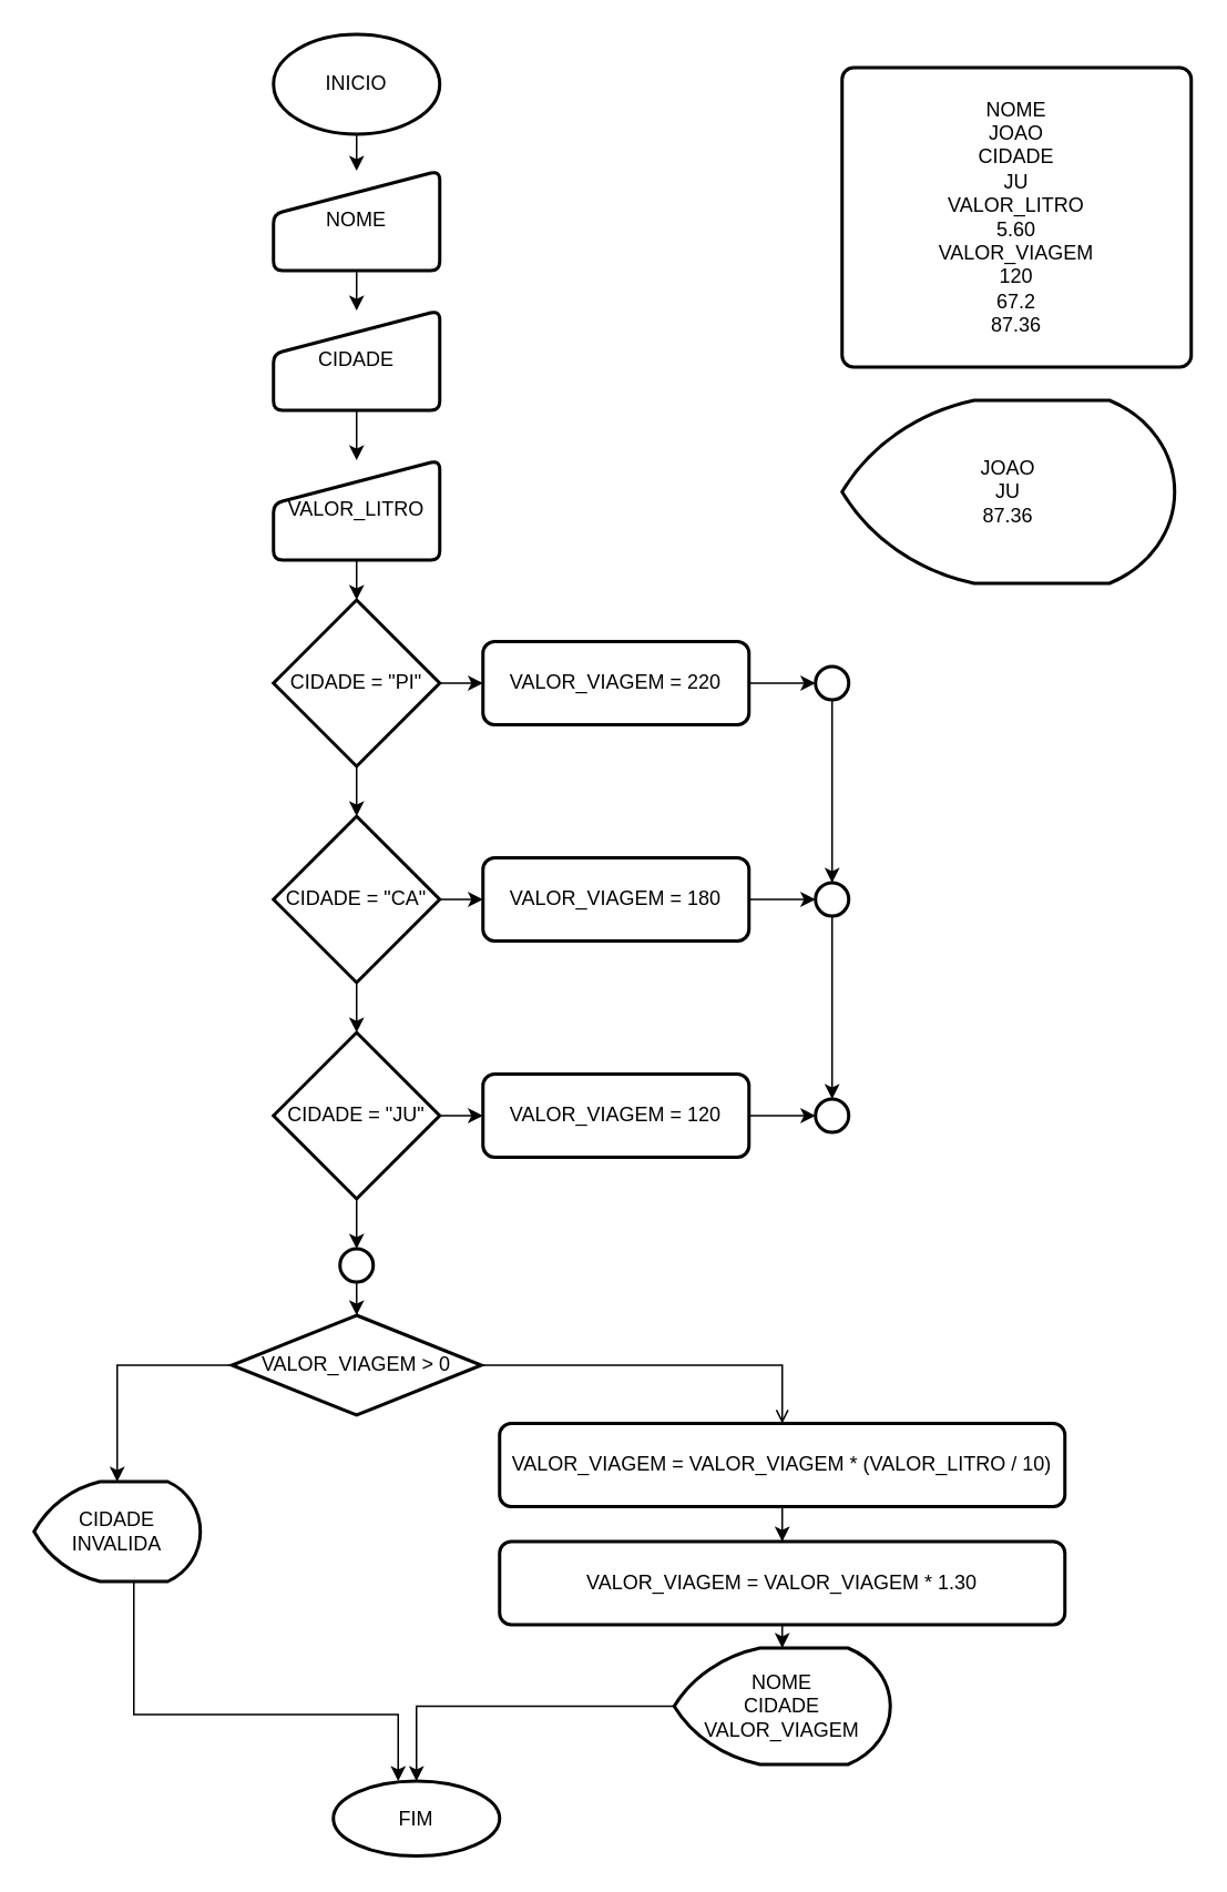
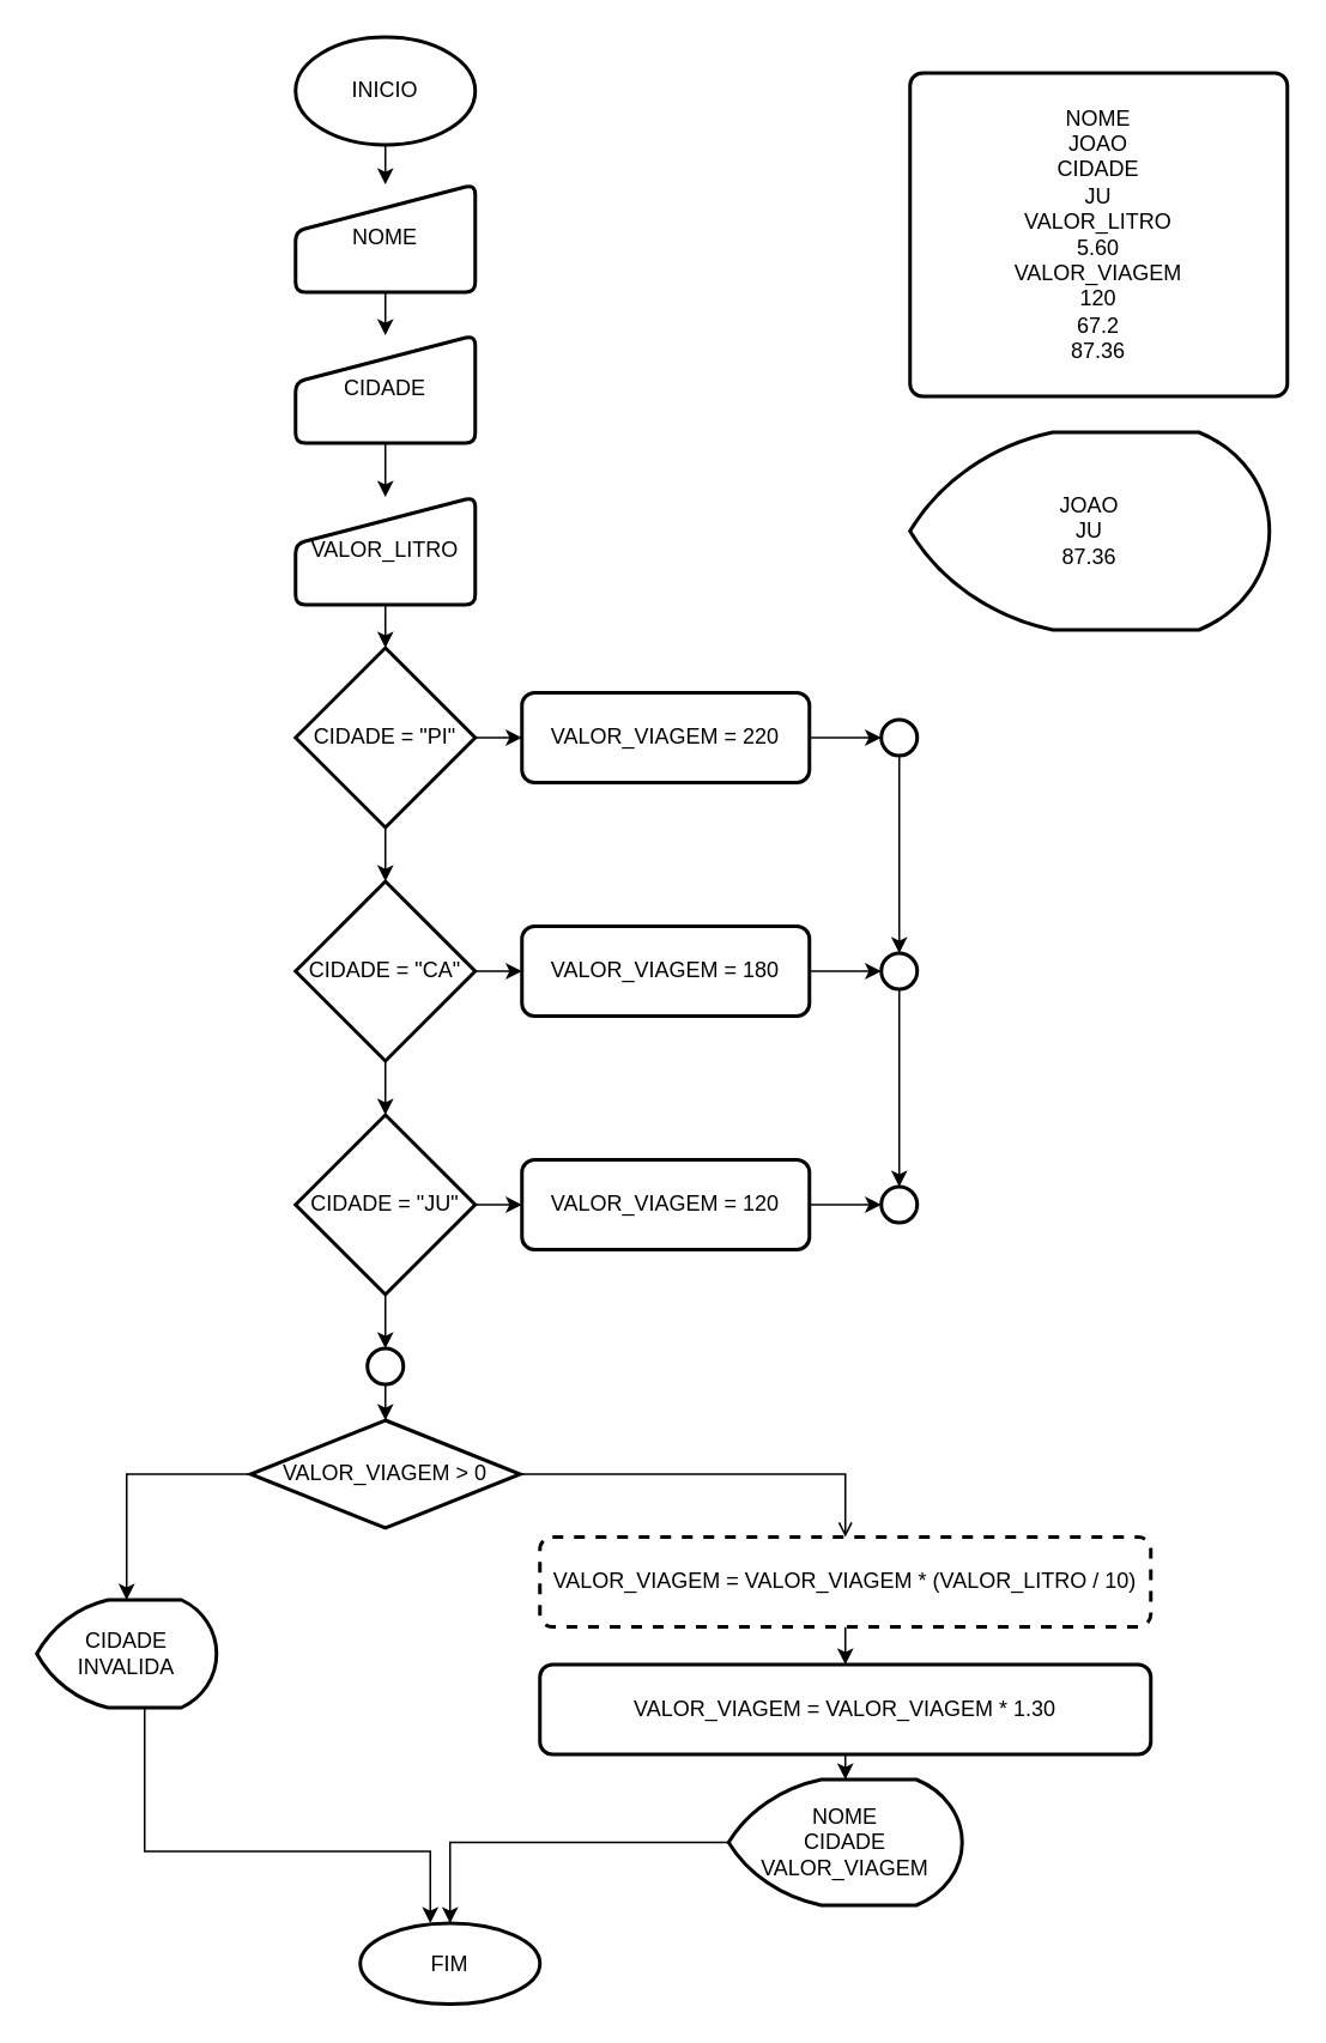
  <mxCell id="0" />
  <mxCell id="1" parent="0" />
  <mxCell id="2" style="edgeStyle=orthogonalEdgeStyle;rounded=0;orthogonalLoop=1;jettySize=auto;html=1;entryX=0.5;entryY=0;entryDx=0;entryDy=0;" edge="1" parent="1" source="3" target="8"><mxGeometry relative="1" as="geometry" /></mxCell>
  <mxCell id="3" value="NOME" style="html=1;strokeWidth=2;shape=manualInput;whiteSpace=wrap;rounded=1;size=26;arcSize=11;" vertex="1" parent="1"><mxGeometry x="164" y="102" width="100" height="60" as="geometry" /></mxCell>
  <mxCell id="4" style="edgeStyle=orthogonalEdgeStyle;rounded=0;orthogonalLoop=1;jettySize=auto;html=1;entryX=0.5;entryY=0;entryDx=0;entryDy=0;" edge="1" parent="1" source="5" target="3"><mxGeometry relative="1" as="geometry" /></mxCell>
  <mxCell id="5" value="INICIO" style="strokeWidth=2;html=1;shape=mxgraph.flowchart.start_1;whiteSpace=wrap;" vertex="1" parent="1"><mxGeometry x="164" y="20" width="100" height="60" as="geometry" /></mxCell>
  <mxCell id="6" value="FIM" style="strokeWidth=2;html=1;shape=mxgraph.flowchart.start_1;whiteSpace=wrap;" vertex="1" parent="1"><mxGeometry x="200" y="1070" width="100" height="45" as="geometry" /></mxCell>
  <mxCell id="7" style="edgeStyle=orthogonalEdgeStyle;rounded=0;orthogonalLoop=1;jettySize=auto;html=1;entryX=0.5;entryY=0;entryDx=0;entryDy=0;" edge="1" parent="1" source="8" target="10"><mxGeometry relative="1" as="geometry" /></mxCell>
  <mxCell id="8" value="CIDADE" style="html=1;strokeWidth=2;shape=manualInput;whiteSpace=wrap;rounded=1;size=26;arcSize=11;" vertex="1" parent="1"><mxGeometry x="164" y="186" width="100" height="60" as="geometry" /></mxCell>
  <mxCell id="9" style="edgeStyle=orthogonalEdgeStyle;rounded=0;orthogonalLoop=1;jettySize=auto;html=1;entryX=0.5;entryY=0;entryDx=0;entryDy=0;entryPerimeter=0;" edge="1" parent="1" source="10" target="12"><mxGeometry relative="1" as="geometry"><mxPoint x="214" y="372" as="targetPoint" /></mxGeometry></mxCell>
  <mxCell id="10" value="VALOR_LITRO" style="html=1;strokeWidth=2;shape=manualInput;whiteSpace=wrap;rounded=1;size=26;arcSize=11;" vertex="1" parent="1"><mxGeometry x="164" y="276" width="100" height="60" as="geometry" /></mxCell>
  <mxCell id="11" style="edgeStyle=orthogonalEdgeStyle;rounded=0;orthogonalLoop=1;jettySize=auto;html=1;" edge="1" parent="1" source="12" target="13"><mxGeometry relative="1" as="geometry" /></mxCell>
  <mxCell id="12" value="CIDADE = &quot;PI&quot;" style="strokeWidth=2;html=1;shape=mxgraph.flowchart.decision;whiteSpace=wrap;" vertex="1" parent="1"><mxGeometry x="164" y="360" width="100" height="100" as="geometry" /></mxCell>
  <mxCell id="13" value="VALOR_VIAGEM = 220" style="rounded=1;whiteSpace=wrap;html=1;absoluteArcSize=1;arcSize=14;strokeWidth=2;" vertex="1" parent="1"><mxGeometry x="290" y="385" width="160" height="50" as="geometry" /></mxCell>
  <mxCell id="14" value="" style="strokeWidth=2;html=1;shape=mxgraph.flowchart.start_2;whiteSpace=wrap;" vertex="1" parent="1"><mxGeometry x="490" y="400" width="20" height="20" as="geometry" /></mxCell>
  <mxCell id="15" style="edgeStyle=orthogonalEdgeStyle;rounded=0;orthogonalLoop=1;jettySize=auto;html=1;" edge="1" parent="1" source="16" target="18"><mxGeometry relative="1" as="geometry" /></mxCell>
  <mxCell id="16" value="CIDADE = &quot;CA&quot;" style="strokeWidth=2;html=1;shape=mxgraph.flowchart.decision;whiteSpace=wrap;" vertex="1" parent="1"><mxGeometry x="164" y="490" width="100" height="100" as="geometry" /></mxCell>
  <mxCell id="17" style="edgeStyle=orthogonalEdgeStyle;rounded=0;orthogonalLoop=1;jettySize=auto;html=1;" edge="1" parent="1" source="18" target="19"><mxGeometry relative="1" as="geometry" /></mxCell>
  <mxCell id="18" value="VALOR_VIAGEM = 180" style="rounded=1;whiteSpace=wrap;html=1;absoluteArcSize=1;arcSize=14;strokeWidth=2;" vertex="1" parent="1"><mxGeometry x="290" y="515" width="160" height="50" as="geometry" /></mxCell>
  <mxCell id="19" value="" style="strokeWidth=2;html=1;shape=mxgraph.flowchart.start_2;whiteSpace=wrap;" vertex="1" parent="1"><mxGeometry x="490" y="530" width="20" height="20" as="geometry" /></mxCell>
  <mxCell id="20" style="edgeStyle=orthogonalEdgeStyle;rounded=0;orthogonalLoop=1;jettySize=auto;html=1;" edge="1" parent="1" source="21" target="23"><mxGeometry relative="1" as="geometry" /></mxCell>
  <mxCell id="21" value="CIDADE = &quot;JU&quot;" style="strokeWidth=2;html=1;shape=mxgraph.flowchart.decision;whiteSpace=wrap;" vertex="1" parent="1"><mxGeometry x="164" y="620" width="100" height="100" as="geometry" /></mxCell>
  <mxCell id="22" style="edgeStyle=orthogonalEdgeStyle;rounded=0;orthogonalLoop=1;jettySize=auto;html=1;" edge="1" parent="1" source="23" target="24"><mxGeometry relative="1" as="geometry" /></mxCell>
  <mxCell id="23" value="VALOR_VIAGEM = 120" style="rounded=1;whiteSpace=wrap;html=1;absoluteArcSize=1;arcSize=14;strokeWidth=2;" vertex="1" parent="1"><mxGeometry x="290" y="645" width="160" height="50" as="geometry" /></mxCell>
  <mxCell id="24" value="" style="strokeWidth=2;html=1;shape=mxgraph.flowchart.start_2;whiteSpace=wrap;" vertex="1" parent="1"><mxGeometry x="490" y="660" width="20" height="20" as="geometry" /></mxCell>
  <mxCell id="25" style="edgeStyle=orthogonalEdgeStyle;rounded=0;orthogonalLoop=1;jettySize=auto;html=1;" edge="1" parent="1" source="26" target="28"><mxGeometry relative="1" as="geometry" /></mxCell>
  <mxCell id="26" value="" style="strokeWidth=2;html=1;shape=mxgraph.flowchart.start_2;whiteSpace=wrap;" vertex="1" parent="1"><mxGeometry x="204" y="750" width="20" height="20" as="geometry" /></mxCell>
  <mxCell id="27" style="edgeStyle=orthogonalEdgeStyle;rounded=0;orthogonalLoop=1;jettySize=auto;html=1;entryX=0.5;entryY=0;entryDx=0;entryDy=0;endArrow=open;" edge="1" parent="1" source="28" target="31"><mxGeometry relative="1" as="geometry" /></mxCell>
  <mxCell id="28" value="VALOR_VIAGEM &amp;gt; 0" style="strokeWidth=2;html=1;shape=mxgraph.flowchart.decision;whiteSpace=wrap;" vertex="1" parent="1"><mxGeometry x="139" y="790" width="150" height="60" as="geometry" /></mxCell>
  <mxCell id="29" value="CIDADE INVALIDA" style="strokeWidth=2;html=1;shape=mxgraph.flowchart.display;whiteSpace=wrap;" vertex="1" parent="1"><mxGeometry x="20" y="890" width="100" height="60" as="geometry" /></mxCell>
  <mxCell id="30" style="edgeStyle=orthogonalEdgeStyle;rounded=0;orthogonalLoop=1;jettySize=auto;html=1;" edge="1" parent="1" source="31" target="33"><mxGeometry relative="1" as="geometry" /></mxCell>
- <mxCell id="31" value="VALOR_VIAGEM = VALOR_VIAGEM * (VALOR_LITRO / 10)" style="rounded=1;whiteSpace=wrap;html=1;absoluteArcSize=1;arcSize=14;strokeWidth=2;" vertex="1" parent="1"><mxGeometry x="300" y="855" width="340" height="50" as="geometry" /></mxCell>
+ <mxCell id="31" value="VALOR_VIAGEM = VALOR_VIAGEM * (VALOR_LITRO / 10)" style="rounded=1;whiteSpace=wrap;html=1;absoluteArcSize=1;arcSize=14;strokeWidth=2;dashed=1;" vertex="1" parent="1"><mxGeometry x="300" y="855" width="340" height="50" as="geometry" /></mxCell>
  <mxCell id="32" style="edgeStyle=orthogonalEdgeStyle;rounded=0;orthogonalLoop=1;jettySize=auto;html=1;" edge="1" parent="1" source="33" target="34"><mxGeometry relative="1" as="geometry" /></mxCell>
  <mxCell id="33" value="VALOR_VIAGEM = VALOR_VIAGEM * 1.30" style="rounded=1;whiteSpace=wrap;html=1;absoluteArcSize=1;arcSize=14;strokeWidth=2;" vertex="1" parent="1"><mxGeometry x="300" y="926" width="340" height="50" as="geometry" /></mxCell>
  <mxCell id="34" value="NOME&lt;div&gt;CIDADE&lt;/div&gt;&lt;div&gt;VALOR_VIAGEM&lt;/div&gt;" style="strokeWidth=2;html=1;shape=mxgraph.flowchart.display;whiteSpace=wrap;" vertex="1" parent="1"><mxGeometry x="405" y="990" width="130" height="70" as="geometry" /></mxCell>
  <mxCell id="35" style="edgeStyle=orthogonalEdgeStyle;rounded=0;orthogonalLoop=1;jettySize=auto;html=1;entryX=0;entryY=0.5;entryDx=0;entryDy=0;entryPerimeter=0;" edge="1" parent="1" source="13" target="14"><mxGeometry relative="1" as="geometry" /></mxCell>
  <mxCell id="36" style="edgeStyle=orthogonalEdgeStyle;rounded=0;orthogonalLoop=1;jettySize=auto;html=1;entryX=0.5;entryY=0;entryDx=0;entryDy=0;entryPerimeter=0;" edge="1" parent="1" source="14" target="19"><mxGeometry relative="1" as="geometry" /></mxCell>
  <mxCell id="37" style="edgeStyle=orthogonalEdgeStyle;rounded=0;orthogonalLoop=1;jettySize=auto;html=1;entryX=0.5;entryY=0;entryDx=0;entryDy=0;entryPerimeter=0;" edge="1" parent="1" source="19" target="24"><mxGeometry relative="1" as="geometry" /></mxCell>
  <mxCell id="38" style="edgeStyle=orthogonalEdgeStyle;rounded=0;orthogonalLoop=1;jettySize=auto;html=1;entryX=0.5;entryY=0;entryDx=0;entryDy=0;entryPerimeter=0;" edge="1" parent="1" source="12" target="16"><mxGeometry relative="1" as="geometry" /></mxCell>
  <mxCell id="39" style="edgeStyle=orthogonalEdgeStyle;rounded=0;orthogonalLoop=1;jettySize=auto;html=1;entryX=0.5;entryY=0;entryDx=0;entryDy=0;entryPerimeter=0;" edge="1" parent="1" source="16" target="21"><mxGeometry relative="1" as="geometry" /></mxCell>
  <mxCell id="40" style="edgeStyle=orthogonalEdgeStyle;rounded=0;orthogonalLoop=1;jettySize=auto;html=1;entryX=0.5;entryY=0;entryDx=0;entryDy=0;entryPerimeter=0;" edge="1" parent="1" source="21" target="26"><mxGeometry relative="1" as="geometry" /></mxCell>
  <mxCell id="41" style="edgeStyle=orthogonalEdgeStyle;rounded=0;orthogonalLoop=1;jettySize=auto;html=1;entryX=0.5;entryY=0;entryDx=0;entryDy=0;entryPerimeter=0;" edge="1" parent="1" source="28" target="29"><mxGeometry relative="1" as="geometry" /></mxCell>
  <mxCell id="42" style="edgeStyle=orthogonalEdgeStyle;rounded=0;orthogonalLoop=1;jettySize=auto;html=1;entryX=0.5;entryY=0;entryDx=0;entryDy=0;entryPerimeter=0;" edge="1" parent="1" source="34" target="6"><mxGeometry relative="1" as="geometry" /></mxCell>
  <mxCell id="43" style="edgeStyle=orthogonalEdgeStyle;rounded=0;orthogonalLoop=1;jettySize=auto;html=1;entryX=0.39;entryY=0;entryDx=0;entryDy=0;entryPerimeter=0;" edge="1" parent="1" source="29" target="6"><mxGeometry relative="1" as="geometry"><Array as="points"><mxPoint x="80" y="1030" /><mxPoint x="239" y="1030" /></Array></mxGeometry></mxCell>
  <mxCell id="44" value="JOAO&lt;div&gt;JU&lt;/div&gt;&lt;div&gt;87.36&lt;/div&gt;" style="strokeWidth=2;html=1;shape=mxgraph.flowchart.display;whiteSpace=wrap;" vertex="1" parent="1"><mxGeometry x="506" y="240" width="200" height="110" as="geometry" /></mxCell>
  <mxCell id="45" value="NOME&lt;div&gt;JOAO&lt;/div&gt;&lt;div&gt;CIDADE&lt;/div&gt;&lt;div&gt;JU&lt;/div&gt;&lt;div&gt;VALOR_LITRO&lt;/div&gt;&lt;div&gt;5.60&lt;/div&gt;&lt;div&gt;VALOR_VIAGEM&lt;/div&gt;&lt;div&gt;120&lt;/div&gt;&lt;div&gt;67.2&lt;/div&gt;&lt;div&gt;87.36&lt;/div&gt;" style="rounded=1;whiteSpace=wrap;html=1;absoluteArcSize=1;arcSize=14;strokeWidth=2;" vertex="1" parent="1"><mxGeometry x="506" y="40" width="210" height="180" as="geometry" /></mxCell>
